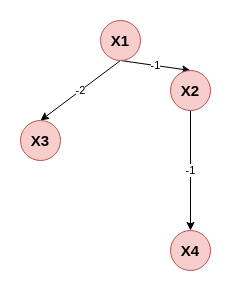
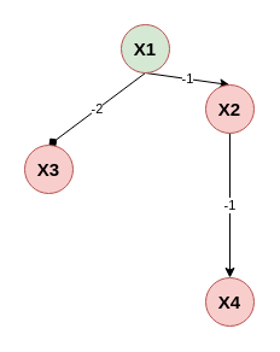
  <mxCell id="0" />
  <mxCell id="1" parent="0" />
- <mxCell id="2" value="-2" style="edgeStyle=none;rounded=0;orthogonalLoop=1;jettySize=auto;html=1;exitX=0.5;exitY=1;exitDx=0;exitDy=0;entryX=0.5;entryY=0;entryDx=0;entryDy=0;" edge="1" parent="1" source="4" target="7"><mxGeometry relative="1" as="geometry" /></mxCell>
+ <mxCell id="2" value="-2" style="edgeStyle=none;rounded=0;orthogonalLoop=1;jettySize=auto;html=1;exitX=0.5;exitY=1;exitDx=0;exitDy=0;entryX=0.5;entryY=0;entryDx=0;entryDy=0;endArrow=diamond;" edge="1" parent="1" source="4" target="7"><mxGeometry relative="1" as="geometry" /></mxCell>
  <mxCell id="3" value="-1" style="edgeStyle=none;rounded=0;orthogonalLoop=1;jettySize=auto;html=1;exitX=0.5;exitY=1;exitDx=0;exitDy=0;entryX=0.5;entryY=0;entryDx=0;entryDy=0;" edge="1" parent="1" source="4" target="6"><mxGeometry relative="1" as="geometry" /></mxCell>
- <mxCell id="4" value="&lt;span style=&quot;font-size: 15px&quot;&gt;&lt;b&gt;X1&lt;/b&gt;&lt;/span&gt;" style="ellipse;whiteSpace=wrap;html=1;aspect=fixed;fillColor=#f8cecc;strokeColor=#b85450;" parent="1" vertex="1"><mxGeometry x="100" y="20" width="40" height="40" as="geometry" /></mxCell>
+ <mxCell id="4" value="&lt;span style=&quot;font-size: 15px&quot;&gt;&lt;b&gt;X1&lt;/b&gt;&lt;/span&gt;" style="ellipse;whiteSpace=wrap;html=1;aspect=fixed;fillColor=#d5e8d4;strokeColor=#b85450;" parent="1" vertex="1"><mxGeometry x="100" y="20" width="40" height="40" as="geometry" /></mxCell>
  <mxCell id="5" value="-1" style="edgeStyle=none;rounded=0;orthogonalLoop=1;jettySize=auto;html=1;exitX=0.5;exitY=1;exitDx=0;exitDy=0;" edge="1" parent="1" source="6" target="8"><mxGeometry relative="1" as="geometry" /></mxCell>
  <mxCell id="6" value="&lt;span style=&quot;font-size: 15px&quot;&gt;&lt;b&gt;X2&lt;/b&gt;&lt;/span&gt;" style="ellipse;whiteSpace=wrap;html=1;aspect=fixed;fillColor=#f8cecc;strokeColor=#b85450;" parent="1" vertex="1"><mxGeometry x="170" y="70" width="40" height="40" as="geometry" /></mxCell>
  <mxCell id="7" value="&lt;span style=&quot;font-size: 15px&quot;&gt;&lt;b&gt;X3&lt;/b&gt;&lt;/span&gt;" style="ellipse;whiteSpace=wrap;html=1;aspect=fixed;fillColor=#f8cecc;strokeColor=#b85450;" parent="1" vertex="1"><mxGeometry x="20" y="120" width="40" height="40" as="geometry" /></mxCell>
  <mxCell id="8" value="&lt;span style=&quot;font-size: 15px&quot;&gt;&lt;b&gt;X4&lt;/b&gt;&lt;/span&gt;" style="ellipse;whiteSpace=wrap;html=1;aspect=fixed;fillColor=#f8cecc;strokeColor=#b85450;" parent="1" vertex="1"><mxGeometry x="170" y="230" width="40" height="40" as="geometry" /></mxCell>
